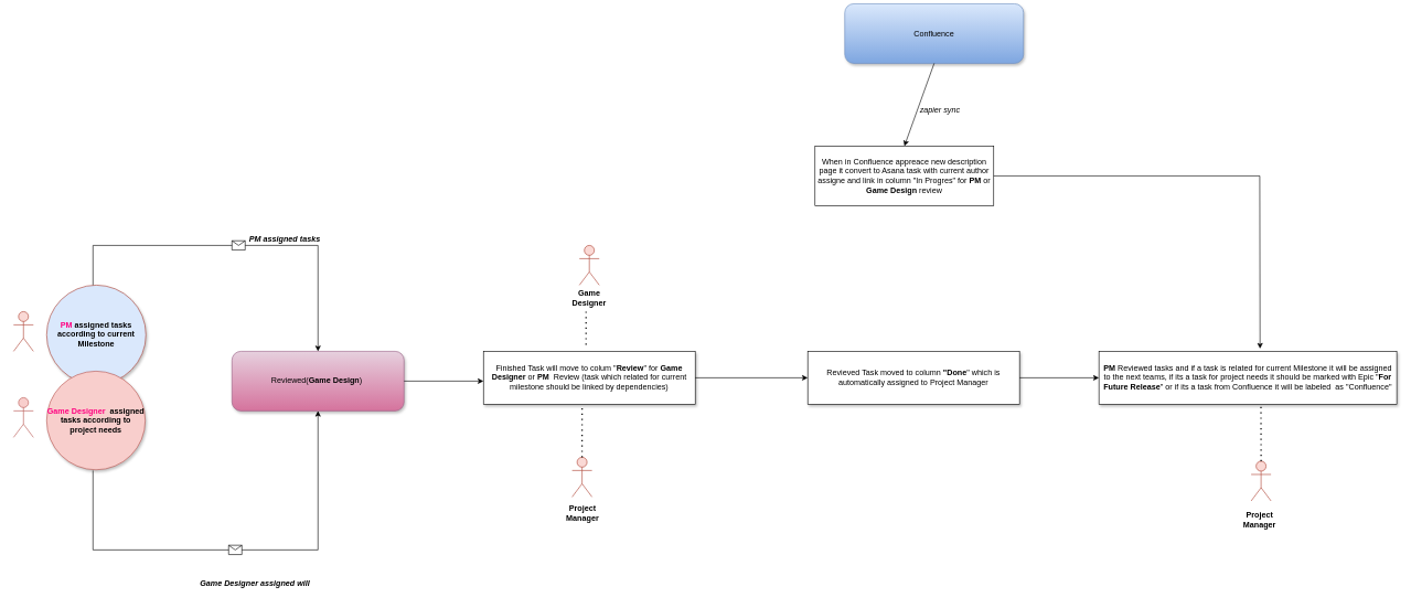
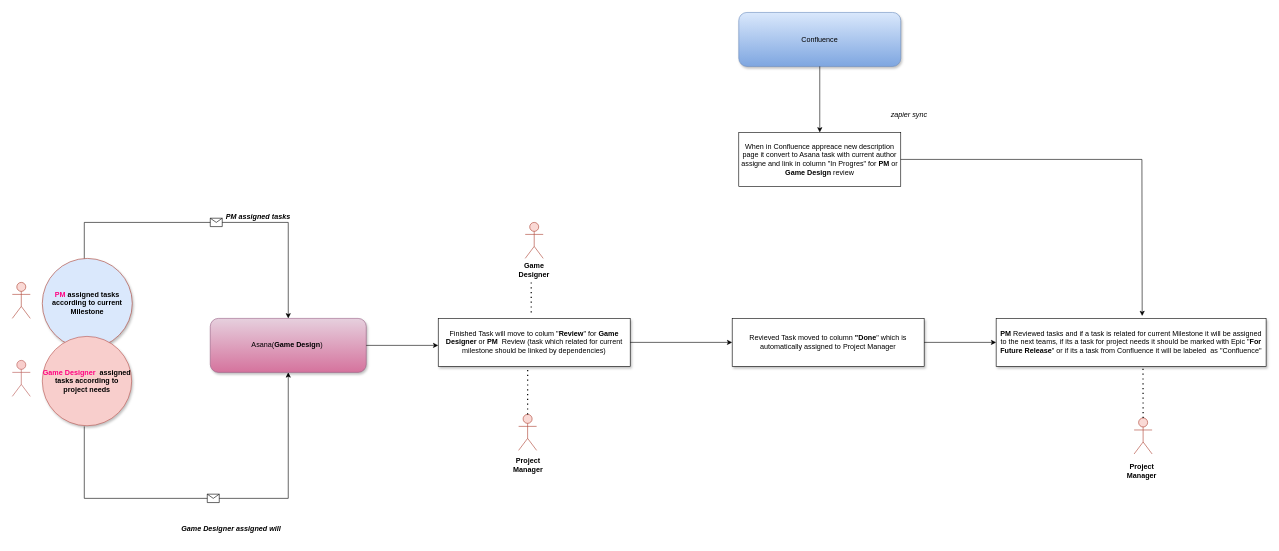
  <mxCell id="0" />
  <mxCell id="1" parent="0" />
- <mxCell id="2" value="Reviewed(&lt;b&gt;Game Design&lt;/b&gt;)&amp;nbsp;" style="rounded=1;whiteSpace=wrap;html=1;fillColor=#e6d0de;strokeColor=#996185;shadow=1;gradientColor=#d5739d;" parent="1" vertex="1"><mxGeometry x="350" y="530" width="260" height="90" as="geometry" /></mxCell>
+ <mxCell id="2" value="Asana(&lt;b&gt;Game Design&lt;/b&gt;)&amp;nbsp;" style="rounded=1;whiteSpace=wrap;html=1;fillColor=#e6d0de;strokeColor=#996185;shadow=1;gradientColor=#d5739d;" parent="1" vertex="1"><mxGeometry x="350" y="530" width="260" height="90" as="geometry" /></mxCell>
  <mxCell id="3" value="&lt;b&gt;&lt;font color=&quot;#ff0080&quot;&gt;PM&lt;/font&gt; assigned tasks according to current Milestone&lt;/b&gt;" style="ellipse;whiteSpace=wrap;html=1;fillColor=#dae8fc;strokeColor=#ae4132;shadow=1;" parent="1" vertex="1"><mxGeometry x="70" y="430" width="150" height="150" as="geometry" /></mxCell>
  <mxCell id="4" value="&lt;b&gt;&lt;font color=&quot;#ff0080&quot;&gt;Game Designer&amp;nbsp;&lt;/font&gt; assigned tasks according to project needs&lt;br&gt;&lt;/b&gt;" style="ellipse;whiteSpace=wrap;html=1;aspect=fixed;fillColor=#f8cecc;strokeColor=#b85450;shadow=1;" parent="1" vertex="1"><mxGeometry x="70" y="560" width="149" height="149" as="geometry" /></mxCell>
  <mxCell id="5" value="Actor" style="shape=umlActor;verticalLabelPosition=bottom;verticalAlign=top;html=1;outlineConnect=0;noLabel=1;fillColor=#fad9d5;strokeColor=#ae4132;" parent="1" vertex="1"><mxGeometry x="20" y="470" width="30" height="60" as="geometry" /></mxCell>
  <mxCell id="6" value="" style="endArrow=classic;html=1;rounded=0;entryX=0.5;entryY=0;entryDx=0;entryDy=0;" parent="1" target="2" edge="1"><mxGeometry relative="1" as="geometry"><mxPoint x="140" y="430" as="sourcePoint" /><mxPoint x="360" y="780" as="targetPoint" /><Array as="points"><mxPoint x="140" y="370" /><mxPoint x="480" y="370" /></Array></mxGeometry></mxCell>
  <mxCell id="7" value="" style="shape=message;html=1;outlineConnect=0;" parent="6" vertex="1"><mxGeometry width="20" height="14" relative="1" as="geometry"><mxPoint x="-10" y="-7" as="offset" /></mxGeometry></mxCell>
  <mxCell id="8" value="Actor" style="shape=umlActor;verticalLabelPosition=bottom;verticalAlign=top;html=1;outlineConnect=0;noLabel=1;fillColor=#f8cecc;strokeColor=#b85450;" parent="1" vertex="1"><mxGeometry x="20" y="600" width="30" height="60" as="geometry" /></mxCell>
  <mxCell id="9" value="Finished Task will move to colum &quot;&lt;b&gt;Review&lt;/b&gt;&quot; for &lt;b&gt;Game Designer &lt;/b&gt;or &lt;b&gt;PM&amp;nbsp;&amp;nbsp;&lt;/b&gt;Review (task which related for current milestone should be linked by dependencies)" style="rounded=0;whiteSpace=wrap;html=1;shadow=1;" parent="1" vertex="1"><mxGeometry x="730" y="530" width="320" height="80" as="geometry" /></mxCell>
  <mxCell id="10" value="Revieved Task moved to column &lt;b&gt;&quot;Done&lt;/b&gt;&quot; which is automatically assigned to Project Manager" style="rounded=0;whiteSpace=wrap;html=1;shadow=1;" parent="1" vertex="1"><mxGeometry x="1220" y="530" width="320" height="80" as="geometry" /></mxCell>
  <mxCell id="11" value="&lt;b&gt;PM &lt;/b&gt;Reviewed tasks and if a task is related for current Milestone it will be assigned to the next teams, if its a task for project needs it should be marked with Epic &quot;&lt;b&gt;For Future Release&lt;/b&gt;&quot; or if its a task from Confluence it will be labeled&amp;nbsp; as &quot;Confluence&quot;" style="rounded=0;whiteSpace=wrap;html=1;shadow=1;" parent="1" vertex="1"><mxGeometry x="1660" y="530" width="450" height="80" as="geometry" /></mxCell>
  <mxCell id="12" value="" style="endArrow=classic;html=1;rounded=0;exitX=1;exitY=0.5;exitDx=0;exitDy=0;entryX=0;entryY=0.5;entryDx=0;entryDy=0;" parent="1" source="9" target="10" edge="1"><mxGeometry width="50" height="50" relative="1" as="geometry"><mxPoint x="1290" y="410" as="sourcePoint" /><mxPoint x="1340" y="360" as="targetPoint" /></mxGeometry></mxCell>
  <mxCell id="13" value="&lt;i&gt;&lt;b&gt;PM assigned tasks&lt;/b&gt;&lt;/i&gt;" style="text;html=1;strokeColor=none;fillColor=none;align=center;verticalAlign=middle;whiteSpace=wrap;rounded=0;" parent="1" vertex="1"><mxGeometry x="335" y="345" width="190" height="30" as="geometry" /></mxCell>
  <mxCell id="14" value="" style="endArrow=classic;html=1;rounded=0;exitX=1;exitY=0.5;exitDx=0;exitDy=0;" parent="1" source="10" edge="1" target="11"><mxGeometry width="50" height="50" relative="1" as="geometry"><mxPoint x="1560" y="370" as="sourcePoint" /><mxPoint x="1600" y="521" as="targetPoint" /></mxGeometry></mxCell>
  <mxCell id="15" value="" style="endArrow=classic;html=1;rounded=0;entryX=0.5;entryY=1;entryDx=0;entryDy=0;" edge="1" parent="1" target="2"><mxGeometry relative="1" as="geometry"><mxPoint x="140" y="710" as="sourcePoint" /><mxPoint x="490" y="540" as="targetPoint" /><Array as="points"><mxPoint x="140" y="830" /><mxPoint x="480" y="830" /></Array></mxGeometry></mxCell>
  <mxCell id="16" value="" style="shape=message;html=1;outlineConnect=0;" vertex="1" parent="15"><mxGeometry width="20" height="14" relative="1" as="geometry"><mxPoint x="-10" y="-7" as="offset" /></mxGeometry></mxCell>
  <mxCell id="17" value="&lt;i&gt;&lt;b&gt;Game Designer assigned will&lt;/b&gt;&lt;/i&gt;" style="text;html=1;strokeColor=none;fillColor=none;align=center;verticalAlign=middle;whiteSpace=wrap;rounded=0;" vertex="1" parent="1"><mxGeometry x="290" y="866" width="190" height="30" as="geometry" /></mxCell>
  <mxCell id="18" value="" style="endArrow=classic;html=1;rounded=0;" edge="1" parent="1"><mxGeometry width="50" height="50" relative="1" as="geometry"><mxPoint x="610" y="575" as="sourcePoint" /><mxPoint x="730" y="575" as="targetPoint" /></mxGeometry></mxCell>
  <mxCell id="19" value="Actor" style="shape=umlActor;verticalLabelPosition=bottom;verticalAlign=top;html=1;outlineConnect=0;noLabel=1;fillColor=#fad9d5;strokeColor=#ae4132;" vertex="1" parent="1"><mxGeometry x="875" y="370" width="30" height="60" as="geometry" /></mxCell>
  <mxCell id="20" value="Actor" style="shape=umlActor;verticalLabelPosition=bottom;verticalAlign=top;html=1;outlineConnect=0;noLabel=1;fillColor=#fad9d5;strokeColor=#ae4132;" vertex="1" parent="1"><mxGeometry x="864" y="690" width="30" height="60" as="geometry" /></mxCell>
  <mxCell id="21" value="" style="endArrow=none;dashed=1;html=1;dashPattern=1 3;strokeWidth=2;rounded=0;" edge="1" parent="1"><mxGeometry width="50" height="50" relative="1" as="geometry"><mxPoint x="885" y="470" as="sourcePoint" /><mxPoint x="885" y="520" as="targetPoint" /></mxGeometry></mxCell>
  <mxCell id="22" value="" style="endArrow=none;dashed=1;html=1;dashPattern=1 3;strokeWidth=2;rounded=0;exitX=0.5;exitY=0;exitDx=0;exitDy=0;exitPerimeter=0;entryX=0.466;entryY=1;entryDx=0;entryDy=0;entryPerimeter=0;" edge="1" parent="1" source="20" target="9"><mxGeometry width="50" height="50" relative="1" as="geometry"><mxPoint x="590" y="610" as="sourcePoint" /><mxPoint x="640" y="560" as="targetPoint" /></mxGeometry></mxCell>
  <mxCell id="23" value="&lt;b&gt;Project Manager&lt;/b&gt;" style="text;html=1;strokeColor=none;fillColor=none;align=center;verticalAlign=middle;whiteSpace=wrap;rounded=0;" vertex="1" parent="1"><mxGeometry x="850" y="760" width="60" height="30" as="geometry" /></mxCell>
  <mxCell id="24" value="&lt;b&gt;Game Designer&lt;/b&gt;" style="text;html=1;strokeColor=none;fillColor=none;align=center;verticalAlign=middle;whiteSpace=wrap;rounded=0;" vertex="1" parent="1"><mxGeometry x="860" y="435" width="60" height="30" as="geometry" /></mxCell>
- <mxCell id="25" value="Confluence" style="rounded=1;whiteSpace=wrap;html=1;fillColor=#dae8fc;strokeColor=#6c8ebf;shadow=1;gradientColor=#7ea6e0;" vertex="1" parent="1"><mxGeometry x="1276" y="5" width="270" height="90" as="geometry" /></mxCell>
+ <mxCell id="25" value="Confluence" style="rounded=1;whiteSpace=wrap;html=1;fillColor=#dae8fc;strokeColor=#6c8ebf;shadow=1;gradientColor=#7ea6e0;" vertex="1" parent="1"><mxGeometry x="1231" y="20" width="270" height="90" as="geometry" /></mxCell>
  <mxCell id="26" value="When in Confluence appreace new description page it convert to Asana task with current author assigne and link in column &quot;In Progres&quot; for &lt;b&gt;PM &lt;/b&gt;or &lt;b&gt;Game Design&lt;/b&gt; review" style="rounded=0;whiteSpace=wrap;html=1;" vertex="1" parent="1"><mxGeometry x="1231" y="220" width="270" height="90" as="geometry" /></mxCell>
  <mxCell id="27" value="" style="endArrow=classic;html=1;rounded=0;exitX=0.5;exitY=1;exitDx=0;exitDy=0;entryX=0.5;entryY=0;entryDx=0;entryDy=0;" edge="1" parent="1" source="25" target="26"><mxGeometry width="50" height="50" relative="1" as="geometry"><mxPoint x="1200" y="490" as="sourcePoint" /><mxPoint x="1250" y="440" as="targetPoint" /></mxGeometry></mxCell>
  <mxCell id="28" value="Actor" style="shape=umlActor;verticalLabelPosition=bottom;verticalAlign=top;html=1;outlineConnect=0;noLabel=1;fillColor=#fad9d5;strokeColor=#ae4132;" vertex="1" parent="1"><mxGeometry x="1890" y="696" width="30" height="60" as="geometry" /></mxCell>
  <mxCell id="29" value="" style="endArrow=classic;html=1;rounded=0;exitX=1;exitY=0.5;exitDx=0;exitDy=0;entryX=0.541;entryY=-0.05;entryDx=0;entryDy=0;entryPerimeter=0;" edge="1" parent="1" source="26" target="11"><mxGeometry width="50" height="50" relative="1" as="geometry"><mxPoint x="1490" y="470" as="sourcePoint" /><mxPoint x="1540" y="420" as="targetPoint" /><Array as="points"><mxPoint x="1903" y="265" /></Array></mxGeometry></mxCell>
  <mxCell id="30" value="&lt;b&gt;Project Manager&lt;/b&gt;" style="text;html=1;strokeColor=none;fillColor=none;align=center;verticalAlign=middle;whiteSpace=wrap;rounded=0;" vertex="1" parent="1"><mxGeometry x="1873" y="770" width="60" height="30" as="geometry" /></mxCell>
  <mxCell id="31" value="" style="endArrow=none;dashed=1;html=1;dashPattern=1 3;strokeWidth=2;rounded=0;exitX=0.5;exitY=0;exitDx=0;exitDy=0;exitPerimeter=0;entryX=0.544;entryY=1.05;entryDx=0;entryDy=0;entryPerimeter=0;" edge="1" parent="1" source="28" target="11"><mxGeometry width="50" height="50" relative="1" as="geometry"><mxPoint x="1490" y="470" as="sourcePoint" /><mxPoint x="1540" y="420" as="targetPoint" /></mxGeometry></mxCell>
- <mxCell id="32" value="&lt;i&gt;zapier sync&lt;/i&gt;" style="text;html=1;strokeColor=none;fillColor=none;align=center;verticalAlign=middle;whiteSpace=wrap;rounded=0;" vertex="1" parent="1"><mxGeometry x="1380" y="150" width="80" height="30" as="geometry" /></mxCell>
+ <mxCell id="32" value="&lt;i&gt;zapier sync&lt;/i&gt;" style="text;html=1;strokeColor=none;fillColor=none;align=center;verticalAlign=middle;whiteSpace=wrap;rounded=0;" vertex="1" parent="1"><mxGeometry x="1475" y="175" width="80" height="30" as="geometry" /></mxCell>
